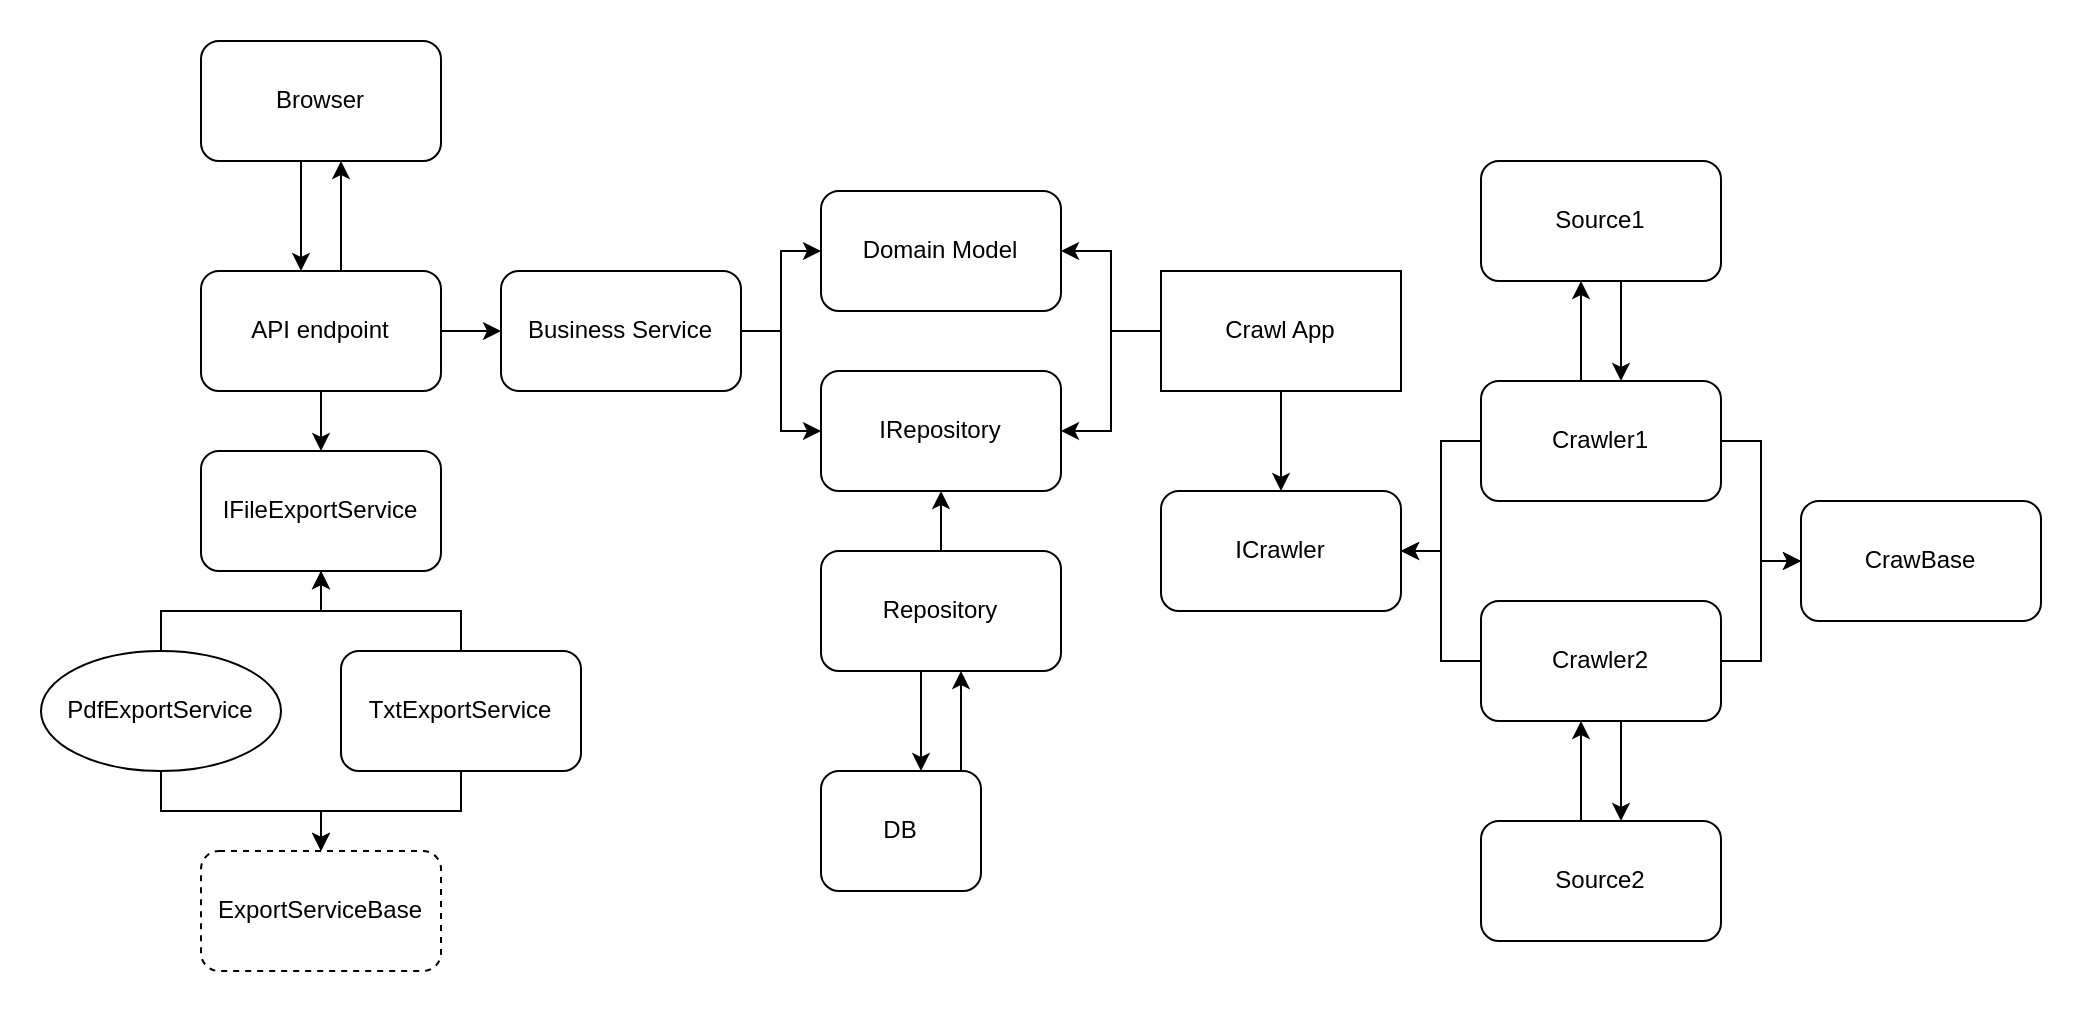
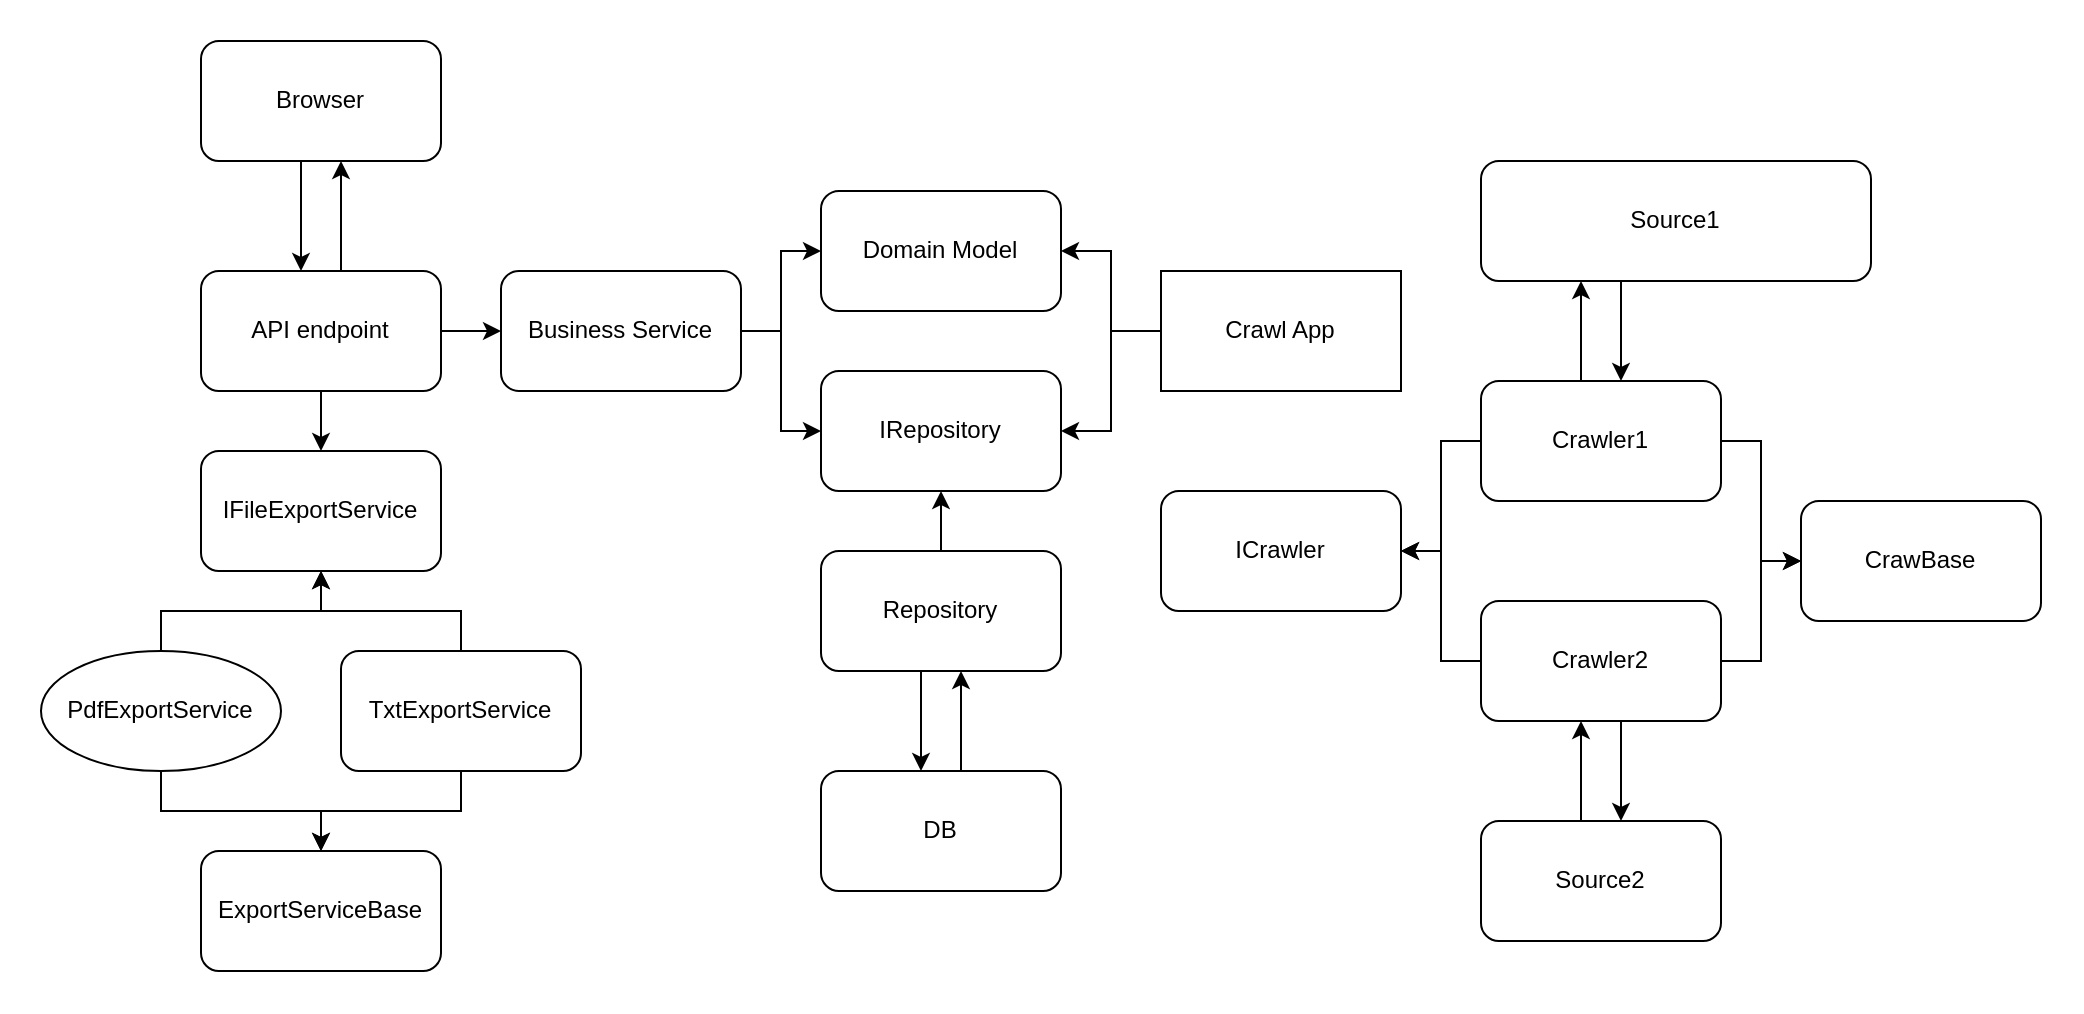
  <mxCell id="0" />
  <mxCell id="1" parent="0" />
  <mxCell id="2" value="" style="edgeStyle=orthogonalEdgeStyle;rounded=0;orthogonalLoop=1;jettySize=auto;html=1;" parent="1" source="3" target="7" edge="1"><mxGeometry relative="1" as="geometry"><Array as="points"><mxPoint x="150" y="85" /><mxPoint x="150" y="85" /></Array></mxGeometry></mxCell>
  <mxCell id="3" value="Browser" style="rounded=1;whiteSpace=wrap;html=1;" parent="1" vertex="1"><mxGeometry x="100" y="20" width="120" height="60" as="geometry" /></mxCell>
  <mxCell id="4" value="" style="edgeStyle=orthogonalEdgeStyle;rounded=0;orthogonalLoop=1;jettySize=auto;html=1;" parent="1" source="7" target="10" edge="1"><mxGeometry relative="1" as="geometry" /></mxCell>
  <mxCell id="5" value="" style="edgeStyle=orthogonalEdgeStyle;rounded=0;orthogonalLoop=1;jettySize=auto;html=1;" parent="1" source="7" target="3" edge="1"><mxGeometry relative="1" as="geometry"><Array as="points"><mxPoint x="170" y="105" /><mxPoint x="170" y="105" /></Array></mxGeometry></mxCell>
  <mxCell id="6" value="" style="edgeStyle=orthogonalEdgeStyle;rounded=0;orthogonalLoop=1;jettySize=auto;html=1;" parent="1" source="7" target="32" edge="1"><mxGeometry relative="1" as="geometry" /></mxCell>
  <mxCell id="7" value="API endpoint" style="rounded=1;whiteSpace=wrap;html=1;" parent="1" vertex="1"><mxGeometry x="100" y="135" width="120" height="60" as="geometry" /></mxCell>
  <mxCell id="8" value="" style="edgeStyle=orthogonalEdgeStyle;rounded=0;orthogonalLoop=1;jettySize=auto;html=1;" parent="1" source="10" target="11" edge="1"><mxGeometry relative="1" as="geometry" /></mxCell>
  <mxCell id="9" value="" style="edgeStyle=orthogonalEdgeStyle;rounded=0;orthogonalLoop=1;jettySize=auto;html=1;" parent="1" source="10" target="21" edge="1"><mxGeometry relative="1" as="geometry" /></mxCell>
  <mxCell id="10" value="Business Service" style="rounded=1;whiteSpace=wrap;html=1;" parent="1" vertex="1"><mxGeometry x="250" y="135" width="120" height="60" as="geometry" /></mxCell>
  <mxCell id="11" value="Domain Model" style="rounded=1;whiteSpace=wrap;html=1;" parent="1" vertex="1"><mxGeometry x="410" y="95" width="120" height="60" as="geometry" /></mxCell>
  <mxCell id="12" value="" style="edgeStyle=orthogonalEdgeStyle;rounded=0;orthogonalLoop=1;jettySize=auto;html=1;" parent="1" source="14" target="21" edge="1"><mxGeometry relative="1" as="geometry" /></mxCell>
  <mxCell id="13" value="" style="edgeStyle=orthogonalEdgeStyle;rounded=0;orthogonalLoop=1;jettySize=auto;html=1;" parent="1" source="14" target="16" edge="1"><mxGeometry relative="1" as="geometry"><Array as="points"><mxPoint x="460" y="375" /><mxPoint x="460" y="375" /></Array></mxGeometry></mxCell>
  <mxCell id="14" value="Repository" style="rounded=1;whiteSpace=wrap;html=1;" parent="1" vertex="1"><mxGeometry x="410" y="275" width="120" height="60" as="geometry" /></mxCell>
  <mxCell id="15" value="" style="edgeStyle=orthogonalEdgeStyle;rounded=0;orthogonalLoop=1;jettySize=auto;html=1;" parent="1" source="16" target="14" edge="1"><mxGeometry relative="1" as="geometry"><Array as="points"><mxPoint x="480" y="365" /><mxPoint x="480" y="365" /></Array></mxGeometry></mxCell>
- <mxCell id="16" value="DB" style="rounded=1;whiteSpace=wrap;html=1;" parent="1" vertex="1"><mxGeometry x="410" y="385" width="80" height="60" as="geometry" /></mxCell>
+ <mxCell id="16" value="DB" style="rounded=1;whiteSpace=wrap;html=1;" parent="1" vertex="1"><mxGeometry x="410" y="385" width="120" height="60" as="geometry" /></mxCell>
  <mxCell id="17" value="" style="edgeStyle=orthogonalEdgeStyle;rounded=0;orthogonalLoop=1;jettySize=auto;html=1;" parent="1" source="20" target="21" edge="1"><mxGeometry relative="1" as="geometry" /></mxCell>
  <mxCell id="18" value="" style="edgeStyle=orthogonalEdgeStyle;rounded=0;orthogonalLoop=1;jettySize=auto;html=1;" parent="1" source="20" target="11" edge="1"><mxGeometry relative="1" as="geometry" /></mxCell>
- <mxCell id="19" value="" style="edgeStyle=orthogonalEdgeStyle;rounded=0;orthogonalLoop=1;jettySize=auto;html=1;" parent="1" source="20" target="22" edge="1"><mxGeometry relative="1" as="geometry" /></mxCell>
  <mxCell id="20" value="Crawl App" style="whiteSpace=wrap;html=1;rounded=0;" parent="1" vertex="1"><mxGeometry x="580" y="135" width="120" height="60" as="geometry" /></mxCell>
  <mxCell id="21" value="IRepository" style="rounded=1;whiteSpace=wrap;html=1;" parent="1" vertex="1"><mxGeometry x="410" y="185" width="120" height="60" as="geometry" /></mxCell>
  <mxCell id="22" value="ICrawler" style="rounded=1;whiteSpace=wrap;html=1;" parent="1" vertex="1"><mxGeometry x="580" y="245" width="120" height="60" as="geometry" /></mxCell>
  <mxCell id="23" value="" style="edgeStyle=orthogonalEdgeStyle;rounded=0;orthogonalLoop=1;jettySize=auto;html=1;" parent="1" source="26" target="22" edge="1"><mxGeometry relative="1" as="geometry" /></mxCell>
  <mxCell id="24" value="" style="edgeStyle=orthogonalEdgeStyle;rounded=0;orthogonalLoop=1;jettySize=auto;html=1;" parent="1" source="26" target="31" edge="1"><mxGeometry relative="1" as="geometry" /></mxCell>
  <mxCell id="25" value="" style="edgeStyle=orthogonalEdgeStyle;rounded=0;orthogonalLoop=1;jettySize=auto;html=1;" parent="1" source="26" target="40" edge="1"><mxGeometry relative="1" as="geometry"><Array as="points"><mxPoint x="790" y="150" /><mxPoint x="790" y="150" /></Array></mxGeometry></mxCell>
  <mxCell id="26" value="Crawler1" style="rounded=1;whiteSpace=wrap;html=1;" parent="1" vertex="1"><mxGeometry x="740" y="190" width="120" height="60" as="geometry" /></mxCell>
  <mxCell id="27" value="" style="edgeStyle=orthogonalEdgeStyle;rounded=0;orthogonalLoop=1;jettySize=auto;html=1;" parent="1" source="30" target="22" edge="1"><mxGeometry relative="1" as="geometry" /></mxCell>
  <mxCell id="28" value="" style="edgeStyle=orthogonalEdgeStyle;rounded=0;orthogonalLoop=1;jettySize=auto;html=1;" parent="1" source="30" target="31" edge="1"><mxGeometry relative="1" as="geometry" /></mxCell>
  <mxCell id="29" value="" style="edgeStyle=orthogonalEdgeStyle;rounded=0;orthogonalLoop=1;jettySize=auto;html=1;" parent="1" source="30" target="42" edge="1"><mxGeometry relative="1" as="geometry"><Array as="points"><mxPoint x="810" y="390" /><mxPoint x="810" y="390" /></Array></mxGeometry></mxCell>
  <mxCell id="30" value="Crawler2" style="rounded=1;whiteSpace=wrap;html=1;" parent="1" vertex="1"><mxGeometry x="740" y="300" width="120" height="60" as="geometry" /></mxCell>
  <mxCell id="31" value="CrawBase" style="rounded=1;whiteSpace=wrap;html=1;" parent="1" vertex="1"><mxGeometry x="900" y="250" width="120" height="60" as="geometry" /></mxCell>
  <mxCell id="32" value="IFileExportService" style="rounded=1;whiteSpace=wrap;html=1;" parent="1" vertex="1"><mxGeometry x="100" y="225" width="120" height="60" as="geometry" /></mxCell>
  <mxCell id="33" value="" style="edgeStyle=orthogonalEdgeStyle;rounded=0;orthogonalLoop=1;jettySize=auto;html=1;" parent="1" source="35" target="32" edge="1"><mxGeometry relative="1" as="geometry" /></mxCell>
  <mxCell id="34" value="" style="edgeStyle=orthogonalEdgeStyle;rounded=0;orthogonalLoop=1;jettySize=auto;html=1;" parent="1" source="35" target="43" edge="1"><mxGeometry relative="1" as="geometry" /></mxCell>
  <mxCell id="35" value="PdfExportService" style="ellipse;whiteSpace=wrap;html=1;" parent="1" vertex="1"><mxGeometry x="20" y="325" width="120" height="60" as="geometry" /></mxCell>
  <mxCell id="36" value="" style="edgeStyle=orthogonalEdgeStyle;rounded=0;orthogonalLoop=1;jettySize=auto;html=1;" parent="1" source="38" target="32" edge="1"><mxGeometry relative="1" as="geometry" /></mxCell>
  <mxCell id="37" value="" style="edgeStyle=orthogonalEdgeStyle;rounded=0;orthogonalLoop=1;jettySize=auto;html=1;" parent="1" source="38" target="43" edge="1"><mxGeometry relative="1" as="geometry" /></mxCell>
  <mxCell id="38" value="TxtExportService" style="rounded=1;whiteSpace=wrap;html=1;" parent="1" vertex="1"><mxGeometry x="170" y="325" width="120" height="60" as="geometry" /></mxCell>
  <mxCell id="39" value="" style="edgeStyle=orthogonalEdgeStyle;rounded=0;orthogonalLoop=1;jettySize=auto;html=1;" parent="1" source="40" target="26" edge="1"><mxGeometry relative="1" as="geometry"><Array as="points"><mxPoint x="810" y="150" /><mxPoint x="810" y="150" /></Array></mxGeometry></mxCell>
- <mxCell id="40" value="Source1" style="rounded=1;whiteSpace=wrap;html=1;" parent="1" vertex="1"><mxGeometry x="740" y="80" width="120" height="60" as="geometry" /></mxCell>
+ <mxCell id="40" value="Source1" style="rounded=1;whiteSpace=wrap;html=1;" parent="1" vertex="1"><mxGeometry x="740" y="80" width="195" height="60" as="geometry" /></mxCell>
  <mxCell id="41" value="" style="edgeStyle=orthogonalEdgeStyle;rounded=0;orthogonalLoop=1;jettySize=auto;html=1;" parent="1" source="42" target="30" edge="1"><mxGeometry relative="1" as="geometry"><Array as="points"><mxPoint x="790" y="400" /><mxPoint x="790" y="400" /></Array></mxGeometry></mxCell>
  <mxCell id="42" value="Source2" style="rounded=1;whiteSpace=wrap;html=1;" parent="1" vertex="1"><mxGeometry x="740" y="410" width="120" height="60" as="geometry" /></mxCell>
- <mxCell id="43" value="ExportServiceBase" style="rounded=1;whiteSpace=wrap;html=1;dashed=1;" parent="1" vertex="1"><mxGeometry x="100" y="425" width="120" height="60" as="geometry" /></mxCell>
+ <mxCell id="43" value="ExportServiceBase" style="rounded=1;whiteSpace=wrap;html=1;" parent="1" vertex="1"><mxGeometry x="100" y="425" width="120" height="60" as="geometry" /></mxCell>
